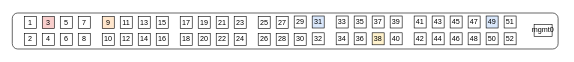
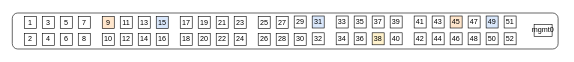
  <mxCell id="0" />
  <mxCell id="1" parent="0" />
  <mxCell id="2" value="" style="group;rotation=0;" vertex="1" connectable="0" parent="1"><mxGeometry y="20" width="915" height="60" as="geometry" x="20" /></mxCell>
  <mxCell id="3" value="" style="rounded=1;whiteSpace=wrap;html=1;autosize=1;rotation=0;" vertex="1" parent="2"><mxGeometry y="1" width="910" height="60" as="geometry" /></mxCell>
  <mxCell id="4" value="1" style="rounded=0;whiteSpace=wrap;html=1;autosize=1;rotation=0;" vertex="1" parent="2"><mxGeometry x="20" y="7" width="20" height="20" as="geometry" /></mxCell>
  <mxCell id="5" value="2" style="rounded=0;whiteSpace=wrap;html=1;autosize=1;rotation=0;" vertex="1" parent="2"><mxGeometry x="20" y="35" width="20" height="20" as="geometry" /></mxCell>
- <mxCell id="6" value="3" style="rounded=0;whiteSpace=wrap;html=1;autosize=1;rotation=0;fillColor=#f8cecc;" vertex="1" parent="2"><mxGeometry x="50" y="7" width="20" height="20" as="geometry" /></mxCell>
+ <mxCell id="6" value="3" style="rounded=0;whiteSpace=wrap;html=1;autosize=1;rotation=0;" vertex="1" parent="2"><mxGeometry x="50" y="7" width="20" height="20" as="geometry" /></mxCell>
  <mxCell id="7" value="4" style="rounded=0;whiteSpace=wrap;html=1;autosize=1;rotation=0;" vertex="1" parent="2"><mxGeometry x="50" y="35" width="20" height="20" as="geometry" /></mxCell>
  <mxCell id="8" value="5" style="rounded=0;whiteSpace=wrap;html=1;autosize=1;rotation=0;" vertex="1" parent="2"><mxGeometry x="80" y="7" width="20" height="20" as="geometry" /></mxCell>
  <mxCell id="9" value="6" style="rounded=0;whiteSpace=wrap;html=1;autosize=1;rotation=0;" vertex="1" parent="2"><mxGeometry x="80" y="35" width="20" height="20" as="geometry" /></mxCell>
  <mxCell id="10" value="7" style="rounded=0;whiteSpace=wrap;html=1;autosize=1;rotation=0;" vertex="1" parent="2"><mxGeometry x="110" y="7" width="20" height="20" as="geometry" /></mxCell>
  <mxCell id="11" value="8" style="rounded=0;whiteSpace=wrap;html=1;autosize=1;rotation=0;" vertex="1" parent="2"><mxGeometry x="110" y="35" width="20" height="20" as="geometry" /></mxCell>
  <mxCell id="12" value="9" style="rounded=0;whiteSpace=wrap;html=1;autosize=1;rotation=0;fillColor=#ffe6cc;" vertex="1" parent="2"><mxGeometry x="150" y="7" width="20" height="20" as="geometry" /></mxCell>
  <mxCell id="13" value="10" style="rounded=0;whiteSpace=wrap;html=1;autosize=1;rotation=0;" vertex="1" parent="2"><mxGeometry x="150" y="35" width="20" height="20" as="geometry" /></mxCell>
  <mxCell id="14" value="11" style="rounded=0;whiteSpace=wrap;html=1;autosize=1;rotation=0;" vertex="1" parent="2"><mxGeometry x="180" y="7" width="20" height="20" as="geometry" /></mxCell>
  <mxCell id="15" value="12" style="rounded=0;whiteSpace=wrap;html=1;autosize=1;rotation=0;" vertex="1" parent="2"><mxGeometry x="180" y="35" width="20" height="20" as="geometry" /></mxCell>
  <mxCell id="16" value="13" style="rounded=0;whiteSpace=wrap;html=1;autosize=1;rotation=0;" vertex="1" parent="2"><mxGeometry x="210" y="7" width="20" height="20" as="geometry" /></mxCell>
  <mxCell id="17" value="14" style="rounded=0;whiteSpace=wrap;html=1;autosize=1;rotation=0;" vertex="1" parent="2"><mxGeometry x="210" y="35" width="20" height="20" as="geometry" /></mxCell>
- <mxCell id="18" value="15" style="rounded=0;whiteSpace=wrap;html=1;autosize=1;rotation=0;" vertex="1" parent="2"><mxGeometry x="240" y="7" width="20" height="20" as="geometry" /></mxCell>
+ <mxCell id="18" value="15" style="rounded=0;whiteSpace=wrap;html=1;autosize=1;rotation=0;fillColor=#dae8fc;" vertex="1" parent="2"><mxGeometry x="240" y="7" width="20" height="20" as="geometry" /></mxCell>
  <mxCell id="19" value="16" style="rounded=0;whiteSpace=wrap;html=1;autosize=1;rotation=0;" vertex="1" parent="2"><mxGeometry x="240" y="35" width="20" height="20" as="geometry" /></mxCell>
  <mxCell id="20" value="17" style="rounded=0;whiteSpace=wrap;html=1;autosize=1;rotation=0;" vertex="1" parent="2"><mxGeometry x="280" y="7" width="20" height="20" as="geometry" /></mxCell>
  <mxCell id="21" value="18" style="rounded=0;whiteSpace=wrap;html=1;autosize=1;rotation=0;" vertex="1" parent="2"><mxGeometry x="280" y="35" width="20" height="20" as="geometry" /></mxCell>
  <mxCell id="22" value="19" style="rounded=0;whiteSpace=wrap;html=1;autosize=1;rotation=0;" vertex="1" parent="2"><mxGeometry x="310" y="7" width="20" height="20" as="geometry" /></mxCell>
  <mxCell id="23" value="20" style="rounded=0;whiteSpace=wrap;html=1;autosize=1;rotation=0;" vertex="1" parent="2"><mxGeometry x="310" y="35" width="20" height="20" as="geometry" /></mxCell>
  <mxCell id="24" value="21" style="rounded=0;whiteSpace=wrap;html=1;autosize=1;rotation=0;" vertex="1" parent="2"><mxGeometry x="340" y="7" width="20" height="20" as="geometry" /></mxCell>
  <mxCell id="25" value="22" style="rounded=0;whiteSpace=wrap;html=1;autosize=1;rotation=0;" vertex="1" parent="2"><mxGeometry x="340" y="35" width="20" height="20" as="geometry" /></mxCell>
  <mxCell id="26" value="23" style="rounded=0;whiteSpace=wrap;html=1;autosize=1;rotation=0;" vertex="1" parent="2"><mxGeometry x="370" y="7" width="20" height="20" as="geometry" /></mxCell>
  <mxCell id="27" value="24" style="rounded=0;whiteSpace=wrap;html=1;autosize=1;rotation=0;" vertex="1" parent="2"><mxGeometry x="370" y="35" width="20" height="20" as="geometry" /></mxCell>
  <mxCell id="28" value="25" style="rounded=0;whiteSpace=wrap;html=1;autosize=1;rotation=0;" vertex="1" parent="2"><mxGeometry x="410" y="7" width="20" height="20" as="geometry" /></mxCell>
  <mxCell id="29" value="26" style="rounded=0;whiteSpace=wrap;html=1;autosize=1;rotation=0;" vertex="1" parent="2"><mxGeometry x="410" y="35" width="20" height="20" as="geometry" /></mxCell>
  <mxCell id="30" value="27" style="rounded=0;whiteSpace=wrap;html=1;autosize=1;rotation=0;" vertex="1" parent="2"><mxGeometry x="440" y="7" width="20" height="20" as="geometry" /></mxCell>
  <mxCell id="31" value="28" style="rounded=0;whiteSpace=wrap;html=1;autosize=1;rotation=0;" vertex="1" parent="2"><mxGeometry x="440" y="35" width="20" height="20" as="geometry" /></mxCell>
  <mxCell id="32" value="29" style="rounded=0;whiteSpace=wrap;html=1;autosize=1;rotation=0;" vertex="1" parent="2"><mxGeometry x="470" y="6" width="20" height="20" as="geometry" /></mxCell>
  <mxCell id="33" value="30" style="rounded=0;whiteSpace=wrap;html=1;autosize=1;rotation=0;" vertex="1" parent="2"><mxGeometry x="470" y="35" width="20" height="20" as="geometry" /></mxCell>
  <mxCell id="34" value="31" style="rounded=0;whiteSpace=wrap;html=1;autosize=1;rotation=0;fillColor=#dae8fc;" vertex="1" parent="2"><mxGeometry x="500" y="6" width="20" height="20" as="geometry" /></mxCell>
  <mxCell id="35" value="32" style="rounded=0;whiteSpace=wrap;html=1;autosize=1;rotation=0;" vertex="1" parent="2"><mxGeometry x="500" y="34" width="20" height="20" as="geometry" /></mxCell>
  <mxCell id="36" value="33" style="rounded=0;whiteSpace=wrap;html=1;autosize=1;rotation=0;" vertex="1" parent="2"><mxGeometry x="540" y="6" width="20" height="20" as="geometry" /></mxCell>
  <mxCell id="37" value="34" style="rounded=0;whiteSpace=wrap;html=1;autosize=1;rotation=0;" vertex="1" parent="2"><mxGeometry x="540" y="34" width="20" height="20" as="geometry" /></mxCell>
  <mxCell id="38" value="35" style="rounded=0;whiteSpace=wrap;html=1;autosize=1;rotation=0;" vertex="1" parent="2"><mxGeometry x="570" y="6" width="20" height="20" as="geometry" /></mxCell>
  <mxCell id="39" value="36" style="rounded=0;whiteSpace=wrap;html=1;autosize=1;rotation=0;" vertex="1" parent="2"><mxGeometry x="570" y="34" width="20" height="20" as="geometry" /></mxCell>
  <mxCell id="40" value="37" style="rounded=0;whiteSpace=wrap;html=1;autosize=1;rotation=0;" vertex="1" parent="2"><mxGeometry x="600" y="6" width="20" height="20" as="geometry" /></mxCell>
  <mxCell id="41" value="38" style="rounded=0;whiteSpace=wrap;html=1;autosize=1;rotation=0;fillColor=#fff2cc;" vertex="1" parent="2"><mxGeometry x="600" y="34" width="20" height="20" as="geometry" /></mxCell>
  <mxCell id="42" value="39" style="rounded=0;whiteSpace=wrap;html=1;autosize=1;rotation=0;" vertex="1" parent="2"><mxGeometry x="630" y="6" width="20" height="20" as="geometry" /></mxCell>
  <mxCell id="43" value="40" style="rounded=0;whiteSpace=wrap;html=1;autosize=1;rotation=0;" vertex="1" parent="2"><mxGeometry x="630" y="34" width="20" height="20" as="geometry" /></mxCell>
  <mxCell id="44" value="41" style="rounded=0;whiteSpace=wrap;html=1;autosize=1;rotation=0;" vertex="1" parent="2"><mxGeometry x="670" y="6" width="20" height="20" as="geometry" /></mxCell>
  <mxCell id="45" value="42" style="rounded=0;whiteSpace=wrap;html=1;autosize=1;rotation=0;" vertex="1" parent="2"><mxGeometry x="670" y="34" width="20" height="20" as="geometry" /></mxCell>
  <mxCell id="46" value="43" style="rounded=0;whiteSpace=wrap;html=1;autosize=1;rotation=0;" vertex="1" parent="2"><mxGeometry x="700" y="6" width="20" height="20" as="geometry" /></mxCell>
  <mxCell id="47" value="44" style="rounded=0;whiteSpace=wrap;html=1;autosize=1;rotation=0;" vertex="1" parent="2"><mxGeometry x="700" y="34" width="20" height="20" as="geometry" /></mxCell>
- <mxCell id="48" value="45" style="rounded=0;whiteSpace=wrap;html=1;autosize=1;rotation=0;" vertex="1" parent="2"><mxGeometry x="730" y="6" width="20" height="20" as="geometry" /></mxCell>
+ <mxCell id="48" value="45" style="rounded=0;whiteSpace=wrap;html=1;autosize=1;rotation=0;fillColor=#ffe6cc;" vertex="1" parent="2"><mxGeometry x="730" y="6" width="20" height="20" as="geometry" /></mxCell>
  <mxCell id="49" value="46" style="rounded=0;whiteSpace=wrap;html=1;autosize=1;rotation=0;" vertex="1" parent="2"><mxGeometry x="730" y="34" width="20" height="20" as="geometry" /></mxCell>
  <mxCell id="50" value="47" style="rounded=0;whiteSpace=wrap;html=1;autosize=1;rotation=0;" vertex="1" parent="2"><mxGeometry x="760" y="6" width="20" height="20" as="geometry" /></mxCell>
  <mxCell id="51" value="48" style="rounded=0;whiteSpace=wrap;html=1;autosize=1;rotation=0;" vertex="1" parent="2"><mxGeometry x="760" y="34" width="20" height="20" as="geometry" /></mxCell>
  <mxCell id="52" value="49" style="rounded=0;whiteSpace=wrap;html=1;autosize=1;rotation=0;fillColor=#dae8fc;" vertex="1" parent="2"><mxGeometry x="790" y="6" width="20" height="20" as="geometry" /></mxCell>
  <mxCell id="53" value="50" style="rounded=0;whiteSpace=wrap;html=1;autosize=1;rotation=0;" vertex="1" parent="2"><mxGeometry x="790" y="34" width="20" height="20" as="geometry" /></mxCell>
  <mxCell id="54" value="51" style="rounded=0;whiteSpace=wrap;html=1;autosize=1;rotation=0;" vertex="1" parent="2"><mxGeometry x="820" y="6" width="20" height="20" as="geometry" /></mxCell>
  <mxCell id="55" value="52" style="rounded=0;whiteSpace=wrap;html=1;autosize=1;rotation=0;" vertex="1" parent="2"><mxGeometry x="820" y="34" width="20" height="20" as="geometry" /></mxCell>
  <mxCell id="56" value="mgmt0" style="rounded=0;whiteSpace=wrap;html=1;autosize=1;rotation=0;" vertex="1" parent="2"><mxGeometry x="870" y="20" width="30" height="20" as="geometry" /></mxCell>
